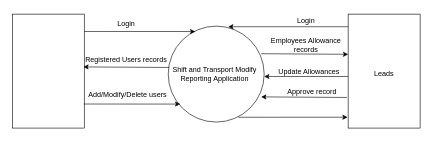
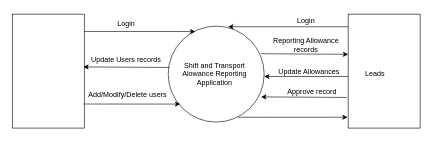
  <mxCell id="0" />
  <mxCell id="1" parent="0" />
  <mxCell id="2" value="" style="ellipse;whiteSpace=wrap;html=1;aspect=fixed;" parent="1" vertex="1"><mxGeometry x="280" y="43" width="160" height="160" as="geometry" /></mxCell>
  <mxCell id="3" value="" style="rounded=0;whiteSpace=wrap;html=1;" parent="1" vertex="1"><mxGeometry x="20" y="23" width="120" height="190" as="geometry" /></mxCell>
  <mxCell id="4" value="" style="rounded=0;whiteSpace=wrap;html=1;" parent="1" vertex="1"><mxGeometry x="580" y="23" width="120" height="190" as="geometry" /></mxCell>
- <mxCell id="5" value="Shift and Transport Modify Reporting Application" style="text;html=1;strokeColor=none;fillColor=none;align=center;verticalAlign=middle;whiteSpace=wrap;rounded=0;" parent="1" vertex="1"><mxGeometry x="280" y="73" width="155" height="100" as="geometry" /></mxCell>
- <mxCell id="6" value="Leads" style="text;html=1;strokeColor=none;fillColor=none;align=center;verticalAlign=middle;whiteSpace=wrap;rounded=0;" parent="1" vertex="1"><mxGeometry x="610" y="108" width="60" height="30" as="geometry" /></mxCell>
+ <mxCell id="5" value="Shift and Transport Alowance Reporting Application" style="text;html=1;strokeColor=none;fillColor=none;align=center;verticalAlign=middle;whiteSpace=wrap;rounded=0;" parent="1" vertex="1"><mxGeometry x="280" y="73" width="155" height="100" as="geometry" /></mxCell>
+ <mxCell id="6" value="Leads" style="text;html=1;strokeColor=none;fillColor=none;align=center;verticalAlign=middle;whiteSpace=wrap;rounded=0;" parent="1" vertex="1"><mxGeometry x="595" y="108" width="60" height="30" as="geometry" /></mxCell>
  <mxCell id="7" value="" style="endArrow=classic;html=1;rounded=0;" parent="1" edge="1"><mxGeometry width="50" height="50" relative="1" as="geometry"><mxPoint x="580" y="44" as="sourcePoint" /><mxPoint x="380" y="44" as="targetPoint" /></mxGeometry></mxCell>
  <mxCell id="8" value="Login" style="text;html=1;strokeColor=none;fillColor=none;align=center;verticalAlign=middle;whiteSpace=wrap;rounded=0;" parent="1" vertex="1"><mxGeometry x="470" y="20" width="80" height="30" as="geometry" /></mxCell>
  <mxCell id="9" value="" style="endArrow=classic;html=1;rounded=0;exitX=1;exitY=0.368;exitDx=0;exitDy=0;exitPerimeter=0;" parent="1" edge="1"><mxGeometry width="50" height="50" relative="1" as="geometry"><mxPoint x="140" y="51.92" as="sourcePoint" /><mxPoint x="325" y="52" as="targetPoint" /></mxGeometry></mxCell>
  <mxCell id="10" value="Login" style="text;html=1;strokeColor=none;fillColor=none;align=center;verticalAlign=middle;whiteSpace=wrap;rounded=0;" parent="1" vertex="1"><mxGeometry x="180" y="25" width="60" height="30" as="geometry" /></mxCell>
  <mxCell id="11" value="" style="endArrow=classic;html=1;rounded=0;entryX=0.017;entryY=0.579;entryDx=0;entryDy=0;exitX=1.013;exitY=0.59;exitDx=0;exitDy=0;exitPerimeter=0;entryPerimeter=0;" parent="1" edge="1"><mxGeometry width="50" height="50" relative="1" as="geometry"><mxPoint x="435.015" y="89" as="sourcePoint" /><mxPoint x="580.04" y="90.01" as="targetPoint" /></mxGeometry></mxCell>
- <mxCell id="12" value="Employees Allowance records" style="text;html=1;strokeColor=none;fillColor=none;align=center;verticalAlign=middle;whiteSpace=wrap;rounded=0;" parent="1" vertex="1"><mxGeometry x="440" y="59" width="140" height="30" as="geometry" /></mxCell>
+ <mxCell id="12" value="Reporting Allowance records" style="text;html=1;strokeColor=none;fillColor=none;align=center;verticalAlign=middle;whiteSpace=wrap;rounded=0;" parent="1" vertex="1"><mxGeometry x="440" y="59" width="140" height="30" as="geometry" /></mxCell>
  <mxCell id="13" value="" style="endArrow=classic;html=1;rounded=0;entryX=1;entryY=0.75;entryDx=0;entryDy=0;exitX=-0.017;exitY=0.663;exitDx=0;exitDy=0;exitPerimeter=0;" parent="1" edge="1"><mxGeometry width="50" height="50" relative="1" as="geometry"><mxPoint x="577.96" y="161.97" as="sourcePoint" /><mxPoint x="435" y="161" as="targetPoint" /></mxGeometry></mxCell>
  <mxCell id="14" value="Approve record" style="text;html=1;strokeColor=none;fillColor=none;align=center;verticalAlign=middle;whiteSpace=wrap;rounded=0;" parent="1" vertex="1"><mxGeometry x="470" y="138" width="100" height="30" as="geometry" /></mxCell>
  <mxCell id="15" value="" style="endArrow=classic;html=1;rounded=0;entryX=-0.008;entryY=0.868;entryDx=0;entryDy=0;entryPerimeter=0;exitX=0.731;exitY=0.95;exitDx=0;exitDy=0;exitPerimeter=0;" parent="1" source="2" edge="1"><mxGeometry width="50" height="50" relative="1" as="geometry"><mxPoint x="407.04" y="194.96" as="sourcePoint" /><mxPoint x="579.04" y="194.92" as="targetPoint" /></mxGeometry></mxCell>
- <mxCell id="16" value="Registered Users records" style="text;html=1;strokeColor=none;fillColor=none;align=center;verticalAlign=middle;whiteSpace=wrap;rounded=0;" parent="1" vertex="1"><mxGeometry x="140" y="84" width="140" height="30" as="geometry" /></mxCell>
+ <mxCell id="16" value="Update Users records" style="text;html=1;strokeColor=none;fillColor=none;align=center;verticalAlign=middle;whiteSpace=wrap;rounded=0;" parent="1" vertex="1"><mxGeometry x="140" y="84" width="140" height="30" as="geometry" /></mxCell>
  <mxCell id="17" value="" style="endArrow=classic;html=1;rounded=0;entryX=1;entryY=0.75;entryDx=0;entryDy=0;exitX=-0.017;exitY=0.663;exitDx=0;exitDy=0;exitPerimeter=0;" parent="1" edge="1"><mxGeometry width="50" height="50" relative="1" as="geometry"><mxPoint x="281.48" y="111.97" as="sourcePoint" /><mxPoint x="138.52" y="111" as="targetPoint" /></mxGeometry></mxCell>
  <mxCell id="18" value="" style="endArrow=classic;html=1;rounded=0;exitX=0.992;exitY=0.789;exitDx=0;exitDy=0;exitPerimeter=0;entryX=0.129;entryY=1;entryDx=0;entryDy=0;entryPerimeter=0;" parent="1" source="3" target="5" edge="1"><mxGeometry width="50" height="50" relative="1" as="geometry"><mxPoint x="140" y="165.97" as="sourcePoint" /><mxPoint x="280" y="165" as="targetPoint" /></mxGeometry></mxCell>
  <mxCell id="19" value="Add/Modify/Delete users" style="text;html=1;strokeColor=none;fillColor=none;align=center;verticalAlign=middle;whiteSpace=wrap;rounded=0;" parent="1" vertex="1"><mxGeometry x="140" y="143" width="145" height="30" as="geometry" /></mxCell>
  <mxCell id="20" value="" style="endArrow=classic;html=1;rounded=0;" parent="1" edge="1"><mxGeometry width="50" height="50" relative="1" as="geometry"><mxPoint x="580" y="127" as="sourcePoint" /><mxPoint x="440" y="127" as="targetPoint" /></mxGeometry></mxCell>
  <mxCell id="21" value="Update Allowances" style="text;html=1;strokeColor=none;fillColor=none;align=center;verticalAlign=middle;whiteSpace=wrap;rounded=0;" parent="1" vertex="1"><mxGeometry x="460" y="104" width="110" height="30" as="geometry" /></mxCell>
